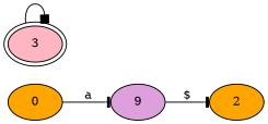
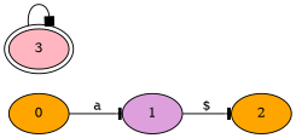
  digraph {
    rankdir=LR
    node [fillcolor=orange fontsize=12 peripheries=1 shape=ellipse style=filled]
    edge [arrowhead=tee fontsize=12]
-   1 [fillcolor=plum label=9]
+   1 [fillcolor=plum]
    0
    2
    3 [fillcolor=lightpink peripheries=2]
    1 -> 2 [label="$"]
    0 -> 1 [label="\a"]
    3 -> 3 [arrowhead=box]
  }
